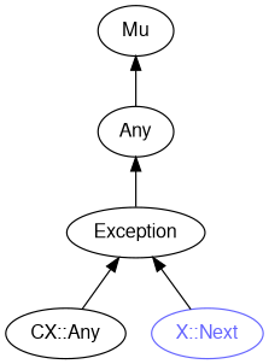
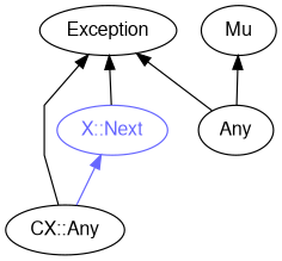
  digraph {
    rankdir=BT
    splines=polyline
    node [color="#000000" fontcolor="#000000" fontname=FreeSans]
    edge [color="#000000"]
    n1 [label="CX::Any"]
    Exception
    n3 [color="#6666FF" fontcolor="#6666FF" label="X::Next"]
    Any
    Mu
    n1 -> Exception
-   Exception -> Any
+   n1 -> n3 [color="#6666FF"]
+   Any -> Exception
    n3 -> Exception
    Any -> Mu
  }
